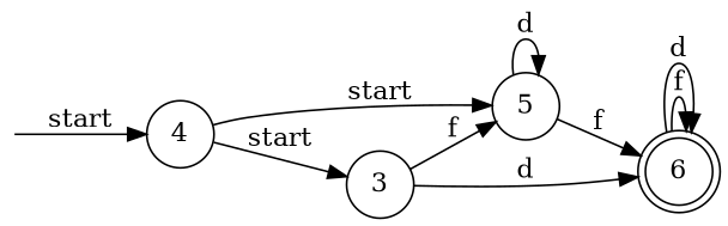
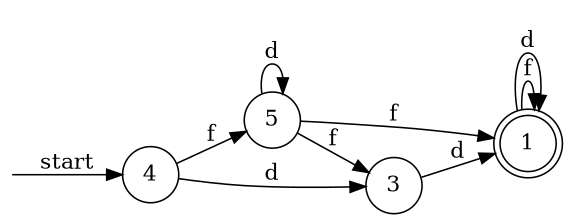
  digraph {
    rankdir=LR
    node [shape=circle]
    __start [shape=point style=invis]
    n2 [label=4]
    n3 [label=5]
    3
-   1 [shape=doublecircle label=6]
+   1 [shape=doublecircle]
    __start -> n2 [label=start]
-   n2 -> n3 [label=start]
-   n2 -> 3 [label=start]
+   n2 -> n3 [label=f]
+   n2 -> 3 [label=d]
    n3 -> n3 [label=d]
    n3 -> 1 [label=f]
-   3 -> n3 [label=f]
+   n3 -> 3 [label=f]
    3 -> 1 [label=d]
    1 -> 1 [label=f]
    1 -> 1 [label=d]
  }
